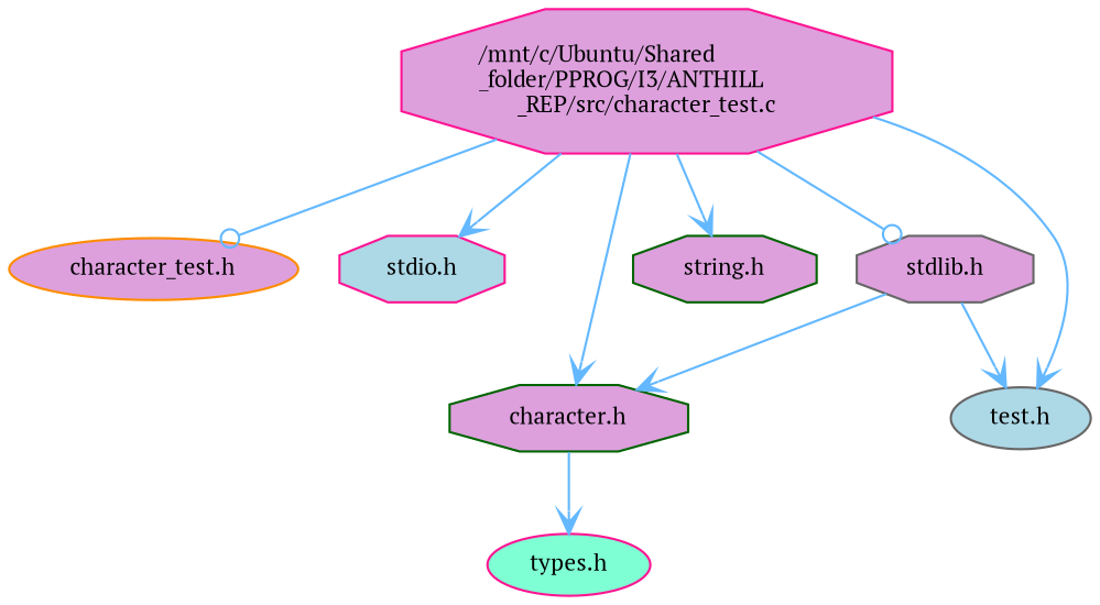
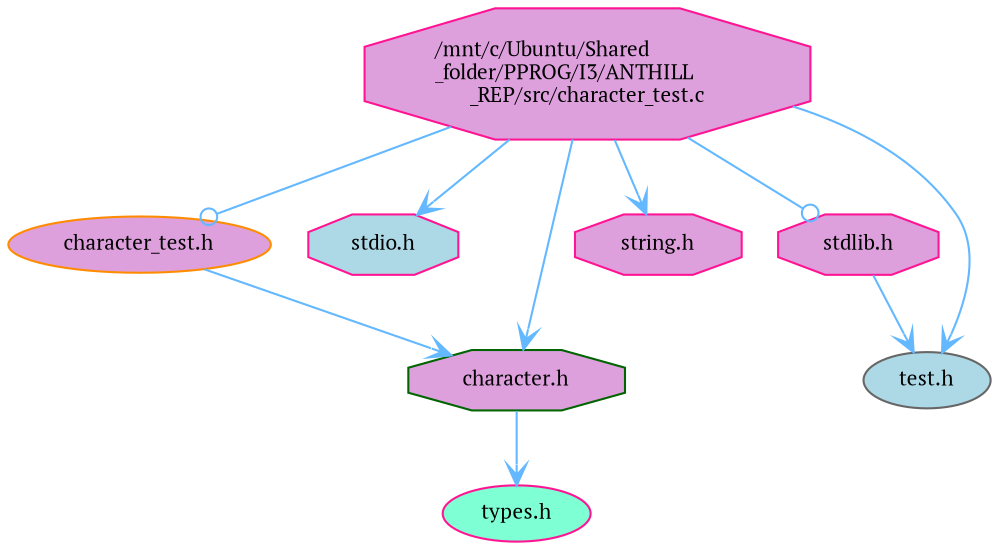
  digraph {
    fontname="PT Serif"
    node [color=deeppink fillcolor=plum fontname="PT Serif" fontsize=10 shape=octagon style=filled]
    edge [arrowhead=vee color=steelblue1 fontname="PT Serif" fontsize=10 labelfontname=Helvetica labelfontsize=10 style=solid]
    n1 [fontcolor=black height=0.2 label="/mnt/c/Ubuntu/Shared\l_folder/PPROG/I3/ANTHILL\l_REP/src/character_test.c" width=0.4]
    n2 [color=darkgreen height=0.2 label="character.h" width=0.4]
    n3 [fillcolor=lightblue height=0.2 label="stdio.h" width=0.4]
-   n4 [color=gray40 height=0.2 label="stdlib.h" width=0.4]
-   n5 [color=darkgreen height=0.2 label="string.h" width=0.4]
+   n4 [height=0.2 label="stdlib.h" width=0.4]
+   n5 [height=0.2 label="string.h" width=0.4]
    n6 [color=darkorange height=0.2 label="character_test.h" shape=ellipse width=0.4]
    n7 [color=gray40 fillcolor=lightblue height=0.2 label="test.h" shape=ellipse width=0.4]
    n8 [fillcolor=aquamarine height=0.2 label="types.h" shape=ellipse width=0.4]
    n1 -> n2
    n1 -> n3
    n1 -> n4 [arrowhead=odot]
    n1 -> n5
    n1 -> n6 [arrowhead=odot]
    n1 -> n7
    n2 -> n8
    n4 -> n7
-   n4 -> n2
+   n6 -> n2
  }
